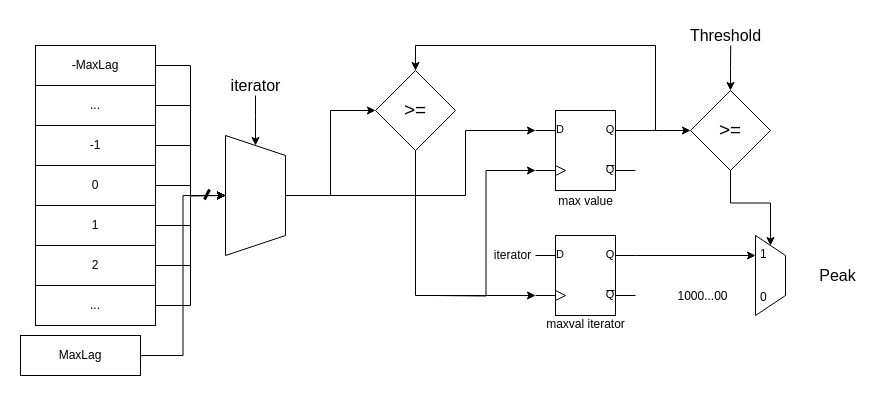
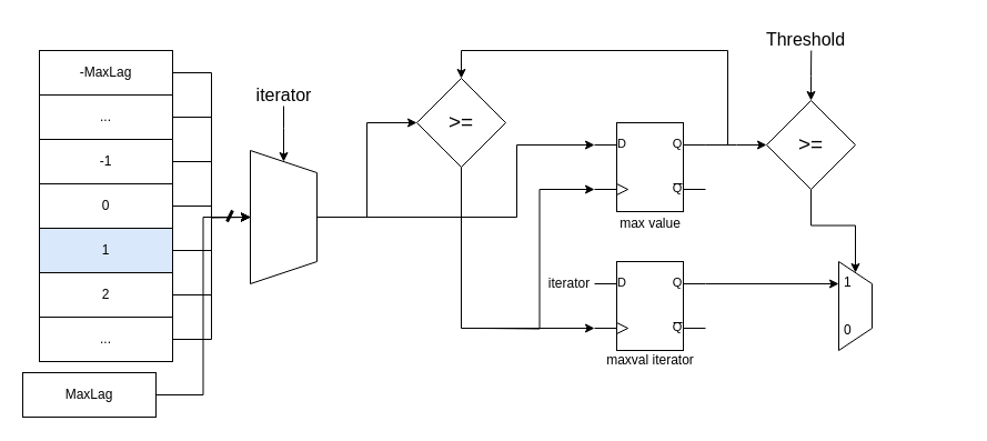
  <mxCell id="0" />
  <mxCell id="1" parent="0" />
  <mxCell id="2" style="edgeStyle=orthogonalEdgeStyle;rounded=0;orthogonalLoop=1;jettySize=auto;html=1;exitX=1;exitY=0.5;exitDx=0;exitDy=0;entryX=0.5;entryY=1;entryDx=0;entryDy=0;" edge="1" parent="1" source="3" target="21"><mxGeometry relative="1" as="geometry" /></mxCell>
  <mxCell id="3" value="-MaxLag" style="rounded=0;whiteSpace=wrap;html=1;" vertex="1" parent="1"><mxGeometry x="35" y="45" width="120" height="40" as="geometry" /></mxCell>
  <mxCell id="4" style="edgeStyle=orthogonalEdgeStyle;rounded=0;orthogonalLoop=1;jettySize=auto;html=1;exitX=1;exitY=0.5;exitDx=0;exitDy=0;entryX=0.5;entryY=1;entryDx=0;entryDy=0;" edge="1" parent="1" source="5" target="21"><mxGeometry relative="1" as="geometry" /></mxCell>
  <mxCell id="5" value="..." style="rounded=0;whiteSpace=wrap;html=1;" vertex="1" parent="1"><mxGeometry x="35" y="85" width="120" height="40" as="geometry" /></mxCell>
  <mxCell id="6" style="edgeStyle=orthogonalEdgeStyle;rounded=0;orthogonalLoop=1;jettySize=auto;html=1;exitX=1;exitY=0.5;exitDx=0;exitDy=0;entryX=0.5;entryY=1;entryDx=0;entryDy=0;" edge="1" parent="1" source="7" target="21"><mxGeometry relative="1" as="geometry" /></mxCell>
  <mxCell id="7" value="-1" style="rounded=0;whiteSpace=wrap;html=1;" vertex="1" parent="1"><mxGeometry x="35" y="125" width="120" height="40" as="geometry" /></mxCell>
  <mxCell id="8" style="edgeStyle=orthogonalEdgeStyle;rounded=0;orthogonalLoop=1;jettySize=auto;html=1;exitX=1;exitY=0.5;exitDx=0;exitDy=0;" edge="1" parent="1" source="9"><mxGeometry relative="1" as="geometry"><mxPoint x="225" y="195" as="targetPoint" /></mxGeometry></mxCell>
  <mxCell id="9" value="0" style="rounded=0;whiteSpace=wrap;html=1;" vertex="1" parent="1"><mxGeometry x="35" y="165" width="120" height="40" as="geometry" /></mxCell>
  <mxCell id="10" style="edgeStyle=orthogonalEdgeStyle;rounded=0;orthogonalLoop=1;jettySize=auto;html=1;exitX=1;exitY=0.5;exitDx=0;exitDy=0;entryX=0.5;entryY=1;entryDx=0;entryDy=0;" edge="1" parent="1" source="11" target="21"><mxGeometry relative="1" as="geometry" /></mxCell>
- <mxCell id="11" value="1" style="rounded=0;whiteSpace=wrap;html=1;" vertex="1" parent="1"><mxGeometry x="35" y="205" width="120" height="40" as="geometry" /></mxCell>
+ <mxCell id="11" value="1" style="rounded=0;whiteSpace=wrap;html=1;fillColor=#dae8fc;" vertex="1" parent="1"><mxGeometry x="35" y="205" width="120" height="40" as="geometry" /></mxCell>
  <mxCell id="12" style="edgeStyle=orthogonalEdgeStyle;rounded=0;orthogonalLoop=1;jettySize=auto;html=1;exitX=1;exitY=0.5;exitDx=0;exitDy=0;entryX=0.5;entryY=1;entryDx=0;entryDy=0;" edge="1" parent="1" source="13" target="21"><mxGeometry relative="1" as="geometry" /></mxCell>
  <mxCell id="13" value="2" style="rounded=0;whiteSpace=wrap;html=1;" vertex="1" parent="1"><mxGeometry x="35" y="245" width="120" height="40" as="geometry" /></mxCell>
  <mxCell id="14" style="edgeStyle=orthogonalEdgeStyle;rounded=0;orthogonalLoop=1;jettySize=auto;html=1;exitX=1;exitY=0.5;exitDx=0;exitDy=0;entryX=0.5;entryY=1;entryDx=0;entryDy=0;" edge="1" parent="1" source="15" target="21"><mxGeometry relative="1" as="geometry" /></mxCell>
  <mxCell id="15" value="..." style="rounded=0;whiteSpace=wrap;html=1;" vertex="1" parent="1"><mxGeometry x="35" y="285" width="120" height="40" as="geometry" /></mxCell>
  <mxCell id="16" style="edgeStyle=orthogonalEdgeStyle;rounded=0;orthogonalLoop=1;jettySize=auto;html=1;exitX=1;exitY=0.5;exitDx=0;exitDy=0;entryX=0.5;entryY=1;entryDx=0;entryDy=0;" edge="1" parent="1" source="17" target="21"><mxGeometry relative="1" as="geometry" /></mxCell>
  <mxCell id="17" value="MaxLag" style="rounded=0;whiteSpace=wrap;html=1;" vertex="1" parent="1"><mxGeometry x="20" y="335" width="120" height="40" as="geometry" /></mxCell>
  <mxCell id="18" style="edgeStyle=orthogonalEdgeStyle;rounded=0;orthogonalLoop=1;jettySize=auto;html=1;exitX=0;exitY=0.5;exitDx=0;exitDy=0;startArrow=classic;startFill=1;endArrow=none;endFill=0;" edge="1" parent="1" source="21"><mxGeometry relative="1" as="geometry"><mxPoint x="255" y="95" as="targetPoint" /></mxGeometry></mxCell>
  <mxCell id="19" style="edgeStyle=orthogonalEdgeStyle;rounded=0;orthogonalLoop=1;jettySize=auto;html=1;exitX=0.5;exitY=0;exitDx=0;exitDy=0;entryX=0;entryY=0.5;entryDx=0;entryDy=0;fontSize=19;startArrow=none;startFill=0;endArrow=classic;endFill=1;" edge="1" parent="1" source="21" target="33"><mxGeometry relative="1" as="geometry" /></mxCell>
  <mxCell id="20" style="edgeStyle=orthogonalEdgeStyle;rounded=0;jumpSize=6;orthogonalLoop=1;jettySize=auto;html=1;exitX=0.5;exitY=0;exitDx=0;exitDy=0;entryX=0;entryY=0.25;entryDx=0;entryDy=0;entryPerimeter=0;strokeWidth=1;fontSize=12;startArrow=none;startFill=0;endArrow=classic;endFill=1;" edge="1" parent="1" source="21" target="37"><mxGeometry relative="1" as="geometry"><Array as="points"><mxPoint x="465" y="195" /><mxPoint x="465" y="130" /></Array></mxGeometry></mxCell>
  <mxCell id="21" value="" style="shape=trapezoid;perimeter=trapezoidPerimeter;whiteSpace=wrap;html=1;fixedSize=1;direction=south;" vertex="1" parent="1"><mxGeometry x="225" y="135" width="60" height="120" as="geometry" /></mxCell>
  <mxCell id="22" value="iterator" style="text;html=1;align=center;verticalAlign=middle;resizable=0;points=[];autosize=1;strokeColor=none;fillColor=none;fontSize=16;" vertex="1" parent="1"><mxGeometry x="220" y="70" width="70" height="30" as="geometry" /></mxCell>
  <mxCell id="23" style="edgeStyle=orthogonalEdgeStyle;rounded=0;orthogonalLoop=1;jettySize=auto;html=1;exitX=1;exitY=0.5;exitDx=0;exitDy=0;entryX=0.5;entryY=0;entryDx=0;entryDy=0;fontSize=19;startArrow=none;startFill=0;endArrow=classic;endFill=1;" edge="1" parent="1" target="33"><mxGeometry relative="1" as="geometry"><mxPoint x="635" y="130" as="sourcePoint" /><Array as="points"><mxPoint x="655" y="130" /><mxPoint x="655" y="45" /><mxPoint x="415" y="45" /></Array></mxGeometry></mxCell>
  <mxCell id="24" style="edgeStyle=orthogonalEdgeStyle;rounded=0;orthogonalLoop=1;jettySize=auto;html=1;exitX=0;exitY=0.5;exitDx=0;exitDy=0;entryX=1;entryY=0.5;entryDx=0;entryDy=0;startArrow=classic;startFill=1;endArrow=none;endFill=0;" edge="1" parent="1" source="26"><mxGeometry relative="1" as="geometry"><mxPoint x="635" y="130" as="targetPoint" /></mxGeometry></mxCell>
  <mxCell id="25" style="edgeStyle=orthogonalEdgeStyle;rounded=0;orthogonalLoop=1;jettySize=auto;html=1;exitX=0.5;exitY=0;exitDx=0;exitDy=0;fontSize=19;startArrow=classic;startFill=1;endArrow=none;endFill=0;" edge="1" parent="1" source="26"><mxGeometry relative="1" as="geometry"><mxPoint x="730.235" y="45" as="targetPoint" /></mxGeometry></mxCell>
  <mxCell id="26" value="&lt;font style=&quot;font-size: 19px;&quot;&gt;&amp;gt;=&lt;/font&gt;" style="rhombus;whiteSpace=wrap;html=1;" vertex="1" parent="1"><mxGeometry x="690" y="90" width="80" height="80" as="geometry" /></mxCell>
  <mxCell id="27" style="edgeStyle=orthogonalEdgeStyle;rounded=0;orthogonalLoop=1;jettySize=auto;html=1;exitX=0;exitY=0.5;exitDx=0;exitDy=0;entryX=0.5;entryY=1;entryDx=0;entryDy=0;startArrow=classic;startFill=1;endArrow=none;endFill=0;" edge="1" parent="1" source="28" target="26"><mxGeometry relative="1" as="geometry" /></mxCell>
  <mxCell id="28" value="1&amp;nbsp; &amp;nbsp;&amp;nbsp;&lt;br&gt;&lt;br&gt;&lt;br&gt;0&amp;nbsp; &amp;nbsp;&amp;nbsp;" style="shape=trapezoid;perimeter=trapezoidPerimeter;whiteSpace=wrap;html=1;fixedSize=1;direction=south;" vertex="1" parent="1"><mxGeometry x="755" y="235" width="30" height="80" as="geometry" /></mxCell>
- <mxCell id="29" value="Peak" style="text;html=1;align=center;verticalAlign=middle;resizable=0;points=[];autosize=1;strokeColor=none;fillColor=none;fontSize=16;" vertex="1" parent="1"><mxGeometry x="807" y="260" width="60" height="30" as="geometry" /></mxCell>
- <mxCell id="30" value="1000...00" style="text;html=1;align=center;verticalAlign=middle;resizable=0;points=[];autosize=1;strokeColor=none;fillColor=none;" vertex="1" parent="1"><mxGeometry x="667" y="281" width="70" height="30" as="geometry" /></mxCell>
  <mxCell id="31" style="edgeStyle=orthogonalEdgeStyle;rounded=0;jumpSize=6;orthogonalLoop=1;jettySize=auto;html=1;entryX=0;entryY=0.75;entryDx=0;entryDy=0;entryPerimeter=0;strokeWidth=1;fontSize=12;startArrow=none;startFill=0;endArrow=classic;endFill=1;" edge="1" parent="1" target="37"><mxGeometry relative="1" as="geometry"><mxPoint x="435" y="295" as="sourcePoint" /></mxGeometry></mxCell>
  <mxCell id="32" style="edgeStyle=orthogonalEdgeStyle;rounded=0;jumpSize=6;orthogonalLoop=1;jettySize=auto;html=1;exitX=0.5;exitY=1;exitDx=0;exitDy=0;entryX=0;entryY=0.75;entryDx=0;entryDy=0;entryPerimeter=0;strokeWidth=1;fontSize=12;startArrow=none;startFill=0;endArrow=classic;endFill=1;" edge="1" parent="1" source="33" target="39"><mxGeometry relative="1" as="geometry" /></mxCell>
  <mxCell id="33" value="&amp;gt;=" style="rhombus;whiteSpace=wrap;html=1;fontSize=19;" vertex="1" parent="1"><mxGeometry x="375" y="70" width="80" height="80" as="geometry" /></mxCell>
  <mxCell id="34" value="Threshold" style="text;html=1;align=center;verticalAlign=middle;resizable=0;points=[];autosize=1;strokeColor=none;fillColor=none;fontSize=16;" vertex="1" parent="1"><mxGeometry x="680" y="20" width="90" height="30" as="geometry" /></mxCell>
  <mxCell id="35" style="edgeStyle=orthogonalEdgeStyle;rounded=0;orthogonalLoop=1;jettySize=auto;html=1;exitX=1;exitY=0.25;exitDx=0;exitDy=0;entryX=0.25;entryY=1;entryDx=0;entryDy=0;fontSize=12;startArrow=none;startFill=0;endArrow=classic;endFill=1;exitPerimeter=0;" edge="1" parent="1" source="39" target="28"><mxGeometry relative="1" as="geometry"><mxPoint x="565" y="265" as="sourcePoint" /></mxGeometry></mxCell>
  <mxCell id="36" value="" style="endArrow=none;html=1;rounded=0;fontSize=12;jumpSize=6;strokeWidth=3;" edge="1" parent="1"><mxGeometry width="50" height="50" relative="1" as="geometry"><mxPoint x="204" y="199" as="sourcePoint" /><mxPoint x="209" y="189" as="targetPoint" /></mxGeometry></mxCell>
  <mxCell id="37" value="" style="verticalLabelPosition=bottom;shadow=0;dashed=0;align=center;html=1;verticalAlign=top;shape=mxgraph.electrical.logic_gates.d_type_flip-flop;fontSize=12;" vertex="1" parent="1"><mxGeometry x="535" y="110" width="100" height="80" as="geometry" /></mxCell>
  <mxCell id="38" value="max value" style="text;html=1;align=center;verticalAlign=middle;resizable=0;points=[];autosize=1;strokeColor=none;fillColor=none;fontSize=12;" vertex="1" parent="1"><mxGeometry x="545" y="186" width="80" height="30" as="geometry" /></mxCell>
  <mxCell id="39" value="" style="verticalLabelPosition=bottom;shadow=0;dashed=0;align=center;html=1;verticalAlign=top;shape=mxgraph.electrical.logic_gates.d_type_flip-flop;fontSize=12;" vertex="1" parent="1"><mxGeometry x="535" y="235" width="100" height="80" as="geometry" /></mxCell>
  <mxCell id="40" value="maxval iterator" style="text;html=1;resizable=0;autosize=1;align=center;verticalAlign=middle;points=[];fillColor=none;strokeColor=none;rounded=0;fontSize=12;" vertex="1" parent="1"><mxGeometry x="535" y="309" width="100" height="30" as="geometry" /></mxCell>
  <mxCell id="41" value="iterator" style="text;html=1;align=center;verticalAlign=middle;resizable=0;points=[];autosize=1;strokeColor=none;fillColor=none;fontSize=12;" vertex="1" parent="1"><mxGeometry x="482" y="240" width="60" height="30" as="geometry" /></mxCell>
